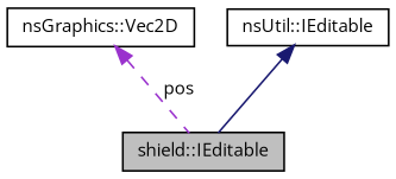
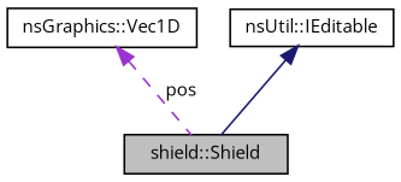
  digraph {
    fontname="Open Sans"
    node [color=black fillcolor=white fontname="Open Sans" fontsize=10 shape=record style=filled]
    edge [dir=back fontname="Open Sans" fontsize=10 labelfontname=Helvetica labelfontsize=10]
-   n1 [fillcolor=grey75 fontcolor=black height=0.2 label="shield::IEditable" width=0.4]
-   n2 [height=0.2 label="nsGraphics::Vec2D" width=0.4]
+   n1 [fillcolor=grey75 fontcolor=black height=0.2 label="shield::Shield" width=0.4]
+   n2 [height=0.2 label="nsGraphics::Vec1D" width=0.4]
    n3 [height=0.2 label="nsUtil::IEditable" width=0.4]
    n2 -> n1 [color=darkorchid3 label=" pos" style=dashed]
    n3 -> n1 [color=midnightblue style=solid]
  }
